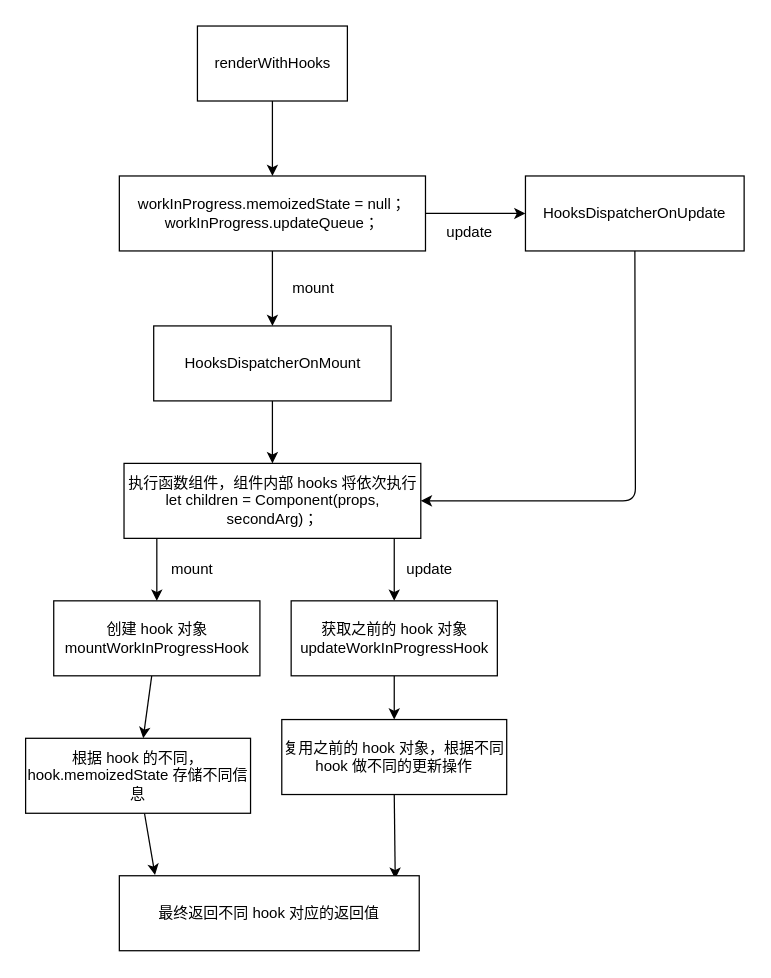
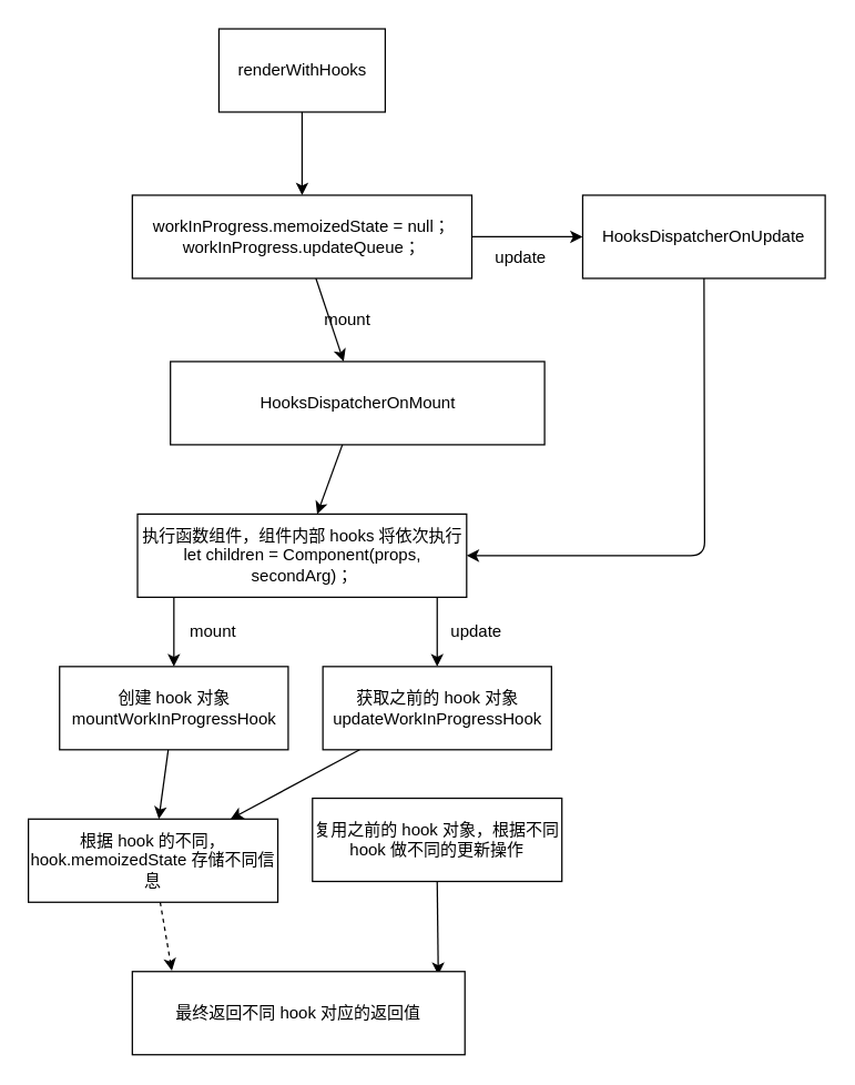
  <mxCell id="0" />
  <mxCell id="1" parent="0" />
  <mxCell id="2" value="" style="edgeStyle=none;html=1;" edge="1" parent="1" source="3" target="6"><mxGeometry relative="1" as="geometry" /></mxCell>
  <mxCell id="3" value="&lt;div class=&quot;lake-content&quot;&gt;&lt;span class=&quot;ne-text&quot;&gt;renderWithHooks&lt;/span&gt;&lt;/div&gt;" style="rounded=0;whiteSpace=wrap;html=1;" vertex="1" parent="1"><mxGeometry x="157.5" y="20" width="120" height="60" as="geometry" /></mxCell>
  <mxCell id="4" value="" style="edgeStyle=none;html=1;" edge="1" parent="1" source="6" target="8"><mxGeometry relative="1" as="geometry" /></mxCell>
  <mxCell id="5" value="" style="edgeStyle=none;html=1;" edge="1" parent="1" source="6" target="11"><mxGeometry relative="1" as="geometry" /></mxCell>
  <mxCell id="6" value="&lt;div class=&quot;lake-content&quot;&gt;&lt;div class=&quot;lake-content&quot;&gt;&lt;span class=&quot;ne-text&quot;&gt;workInProgress.memoizedState = null；&lt;/span&gt;&lt;/div&gt;&lt;div class=&quot;lake-content&quot;&gt;&lt;span class=&quot;ne-text&quot;&gt;&lt;div class=&quot;lake-content&quot;&gt;&lt;span class=&quot;ne-text&quot;&gt;workInProgress.updateQueue；&lt;/span&gt;&lt;/div&gt;&lt;/span&gt;&lt;/div&gt;&lt;/div&gt;" style="rounded=0;whiteSpace=wrap;html=1;" vertex="1" parent="1"><mxGeometry x="95" y="140" width="245" height="60" as="geometry" /></mxCell>
  <mxCell id="7" value="" style="edgeStyle=none;html=1;" edge="1" parent="1" source="8" target="14"><mxGeometry relative="1" as="geometry" /></mxCell>
- <mxCell id="8" value="&lt;div class=&quot;lake-content&quot;&gt;&lt;div class=&quot;lake-content&quot;&gt;&lt;div class=&quot;lake-content&quot;&gt;&lt;span class=&quot;ne-text&quot;&gt;HooksDispatcherOnMount&lt;/span&gt;&lt;/div&gt;&lt;/div&gt;&lt;/div&gt;" style="rounded=0;whiteSpace=wrap;html=1;" vertex="1" parent="1"><mxGeometry x="122.5" y="260" width="190" height="60" as="geometry" /></mxCell>
+ <mxCell id="8" value="&lt;div class=&quot;lake-content&quot;&gt;&lt;div class=&quot;lake-content&quot;&gt;&lt;div class=&quot;lake-content&quot;&gt;&lt;span class=&quot;ne-text&quot;&gt;HooksDispatcherOnMount&lt;/span&gt;&lt;/div&gt;&lt;/div&gt;&lt;/div&gt;" style="rounded=0;whiteSpace=wrap;html=1;" vertex="1" parent="1"><mxGeometry x="122.5" y="260" width="270" height="60" as="geometry" /></mxCell>
  <mxCell id="9" value="mount" style="text;html=1;align=center;verticalAlign=middle;resizable=0;points=[];autosize=1;strokeColor=none;fillColor=none;" vertex="1" parent="1"><mxGeometry x="220" y="215" width="60" height="30" as="geometry" /></mxCell>
  <mxCell id="10" style="edgeStyle=none;html=1;entryX=1;entryY=0.5;entryDx=0;entryDy=0;" edge="1" parent="1" source="11" target="14"><mxGeometry relative="1" as="geometry"><Array as="points"><mxPoint x="508" y="400" /></Array></mxGeometry></mxCell>
  <mxCell id="11" value="&lt;div class=&quot;lake-content&quot;&gt;&lt;div class=&quot;lake-content&quot;&gt;&lt;div class=&quot;lake-content&quot;&gt;&lt;span class=&quot;ne-text&quot;&gt;HooksDispatcherOnUpdate&lt;/span&gt;&lt;/div&gt;&lt;/div&gt;&lt;/div&gt;" style="rounded=0;whiteSpace=wrap;html=1;" vertex="1" parent="1"><mxGeometry x="420" y="140" width="175" height="60" as="geometry" /></mxCell>
  <mxCell id="12" value="update" style="text;html=1;align=center;verticalAlign=middle;resizable=0;points=[];autosize=1;strokeColor=none;fillColor=none;" vertex="1" parent="1"><mxGeometry x="345" y="170" width="60" height="30" as="geometry" /></mxCell>
  <mxCell id="13" value="" style="edgeStyle=none;html=1;" edge="1" parent="1" target="16"><mxGeometry relative="1" as="geometry"><mxPoint x="125" y="430" as="sourcePoint" /></mxGeometry></mxCell>
  <mxCell id="14" value="执行函数组件，组件内部 hooks 将依次执行&lt;br&gt;&lt;div class=&quot;lake-content&quot;&gt;&lt;span class=&quot;ne-text&quot;&gt;let children = Component(props, secondArg)；&lt;/span&gt;&lt;/div&gt;" style="whiteSpace=wrap;html=1;rounded=0;" vertex="1" parent="1"><mxGeometry x="98.75" y="370" width="237.5" height="60" as="geometry" /></mxCell>
  <mxCell id="15" value="" style="edgeStyle=none;html=1;" edge="1" parent="1" source="16" target="19"><mxGeometry relative="1" as="geometry" /></mxCell>
  <mxCell id="16" value="&lt;div class=&quot;lake-content&quot;&gt;&lt;span class=&quot;ne-text&quot;&gt;创建 hook 对象&lt;/span&gt;&lt;/div&gt;&lt;div class=&quot;lake-content&quot;&gt;&lt;span class=&quot;ne-text&quot;&gt;mountWorkInProgressHook&lt;/span&gt;&lt;/div&gt;" style="whiteSpace=wrap;html=1;rounded=0;" vertex="1" parent="1"><mxGeometry x="42.5" y="480" width="165" height="60" as="geometry" /></mxCell>
  <mxCell id="17" value="mount" style="text;html=1;align=center;verticalAlign=middle;resizable=0;points=[];autosize=1;strokeColor=none;fillColor=none;" vertex="1" parent="1"><mxGeometry x="122.5" y="440" width="60" height="30" as="geometry" /></mxCell>
- <mxCell id="18" style="edgeStyle=none;html=1;entryX=0.119;entryY=-0.009;entryDx=0;entryDy=0;entryPerimeter=0;" edge="1" parent="1" source="19" target="26"><mxGeometry relative="1" as="geometry"><mxPoint x="125" y="690" as="targetPoint" /></mxGeometry></mxCell>
+ <mxCell id="18" style="edgeStyle=none;html=1;entryX=0.119;entryY=-0.009;entryDx=0;entryDy=0;entryPerimeter=0;dashed=1;" edge="1" parent="1" source="19" target="26"><mxGeometry relative="1" as="geometry"><mxPoint x="125" y="690" as="targetPoint" /></mxGeometry></mxCell>
  <mxCell id="19" value="&lt;div class=&quot;lake-content&quot;&gt;根据 hook 的不同，hook.&lt;span style=&quot;background-color: initial;&quot;&gt;memoizedState 存储不同信息&lt;/span&gt;&lt;/div&gt;" style="whiteSpace=wrap;html=1;rounded=0;" vertex="1" parent="1"><mxGeometry x="20" y="590" width="180" height="60" as="geometry" /></mxCell>
  <mxCell id="20" value="" style="edgeStyle=none;html=1;" edge="1" parent="1" target="22"><mxGeometry relative="1" as="geometry"><mxPoint x="315" y="430" as="sourcePoint" /></mxGeometry></mxCell>
- <mxCell id="21" value="" style="edgeStyle=none;html=1;" edge="1" parent="1" source="22" target="25"><mxGeometry relative="1" as="geometry" /></mxCell>
+ <mxCell id="21" value="" style="edgeStyle=none;html=1;" edge="1" parent="1" source="22" target="19"><mxGeometry relative="1" as="geometry" /></mxCell>
  <mxCell id="22" value="&lt;div class=&quot;lake-content&quot;&gt;&lt;span class=&quot;ne-text&quot;&gt;获取之前的 hook 对象&lt;/span&gt;&lt;/div&gt;&lt;div class=&quot;lake-content&quot;&gt;&lt;span class=&quot;ne-text&quot;&gt;updateWorkInProgressHook&lt;/span&gt;&lt;/div&gt;" style="whiteSpace=wrap;html=1;rounded=0;" vertex="1" parent="1"><mxGeometry x="232.5" y="480" width="165" height="60" as="geometry" /></mxCell>
  <mxCell id="23" value="update" style="text;html=1;align=center;verticalAlign=middle;resizable=0;points=[];autosize=1;strokeColor=none;fillColor=none;" vertex="1" parent="1"><mxGeometry x="312.5" y="440" width="60" height="30" as="geometry" /></mxCell>
  <mxCell id="24" style="edgeStyle=none;html=1;exitX=0.5;exitY=1;exitDx=0;exitDy=0;entryX=0.92;entryY=0.04;entryDx=0;entryDy=0;entryPerimeter=0;" edge="1" parent="1" source="25" target="26"><mxGeometry relative="1" as="geometry" /></mxCell>
  <mxCell id="25" value="&lt;div class=&quot;lake-content&quot;&gt;复用之前的 hook 对象，根据不同 hook 做不同的更新操作&lt;/div&gt;" style="whiteSpace=wrap;html=1;rounded=0;" vertex="1" parent="1"><mxGeometry x="225" y="575" width="180" height="60" as="geometry" /></mxCell>
  <mxCell id="26" value="&lt;div class=&quot;lake-content&quot;&gt;最终返回不同 hook 对应的返回值&lt;/div&gt;" style="whiteSpace=wrap;html=1;rounded=0;" vertex="1" parent="1"><mxGeometry x="95" y="700" width="240" height="60" as="geometry" /></mxCell>
